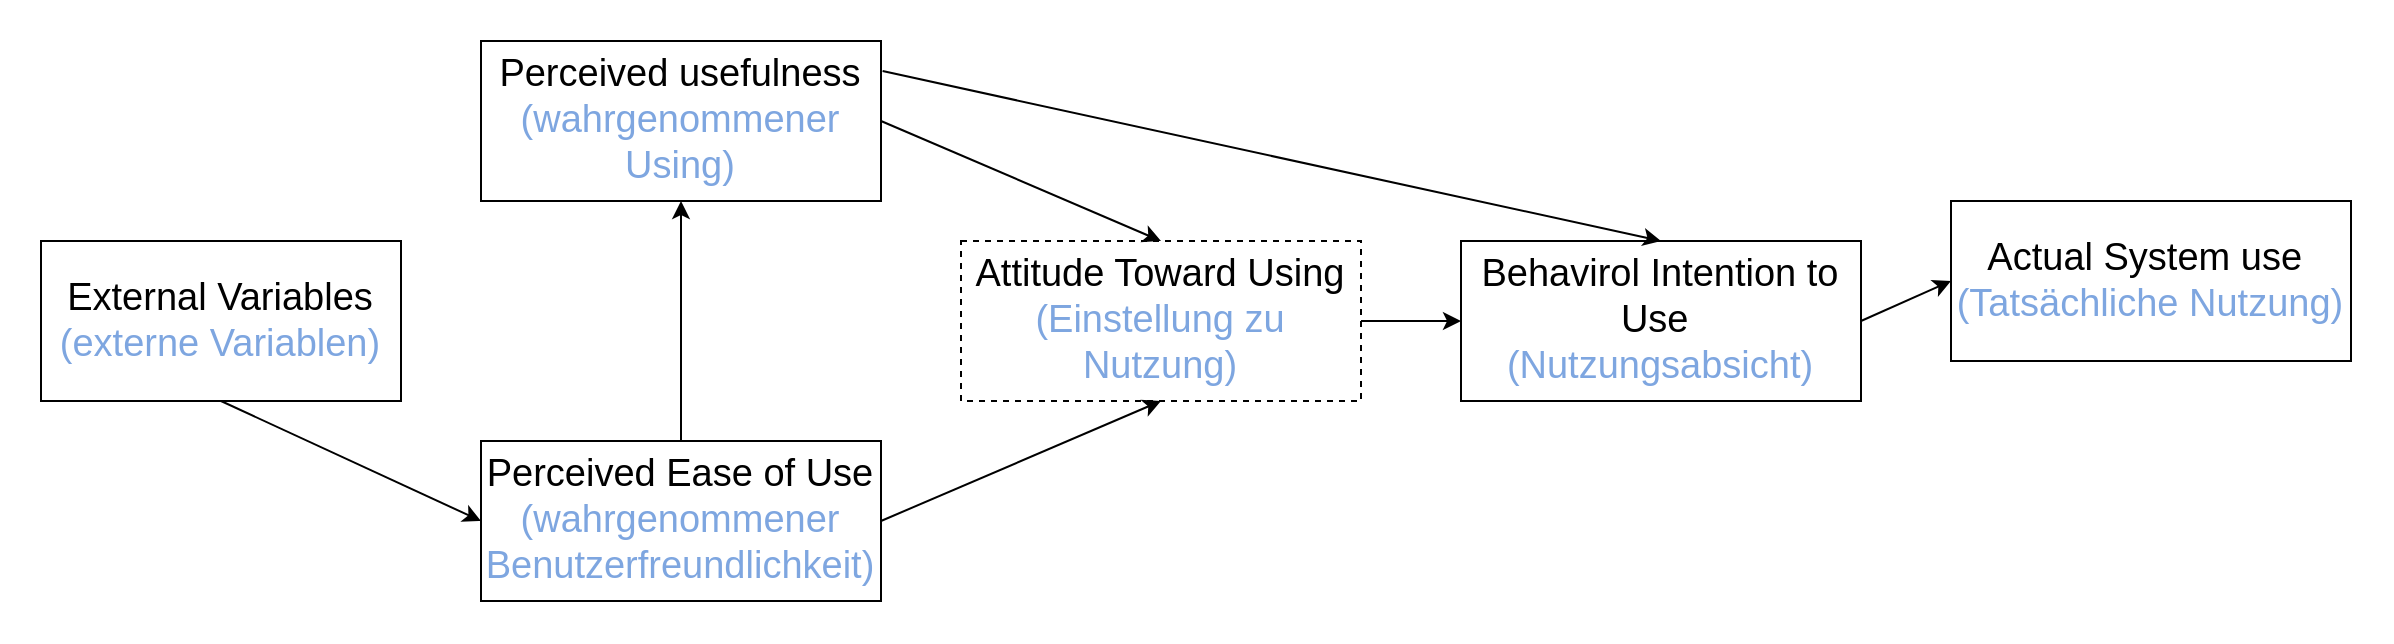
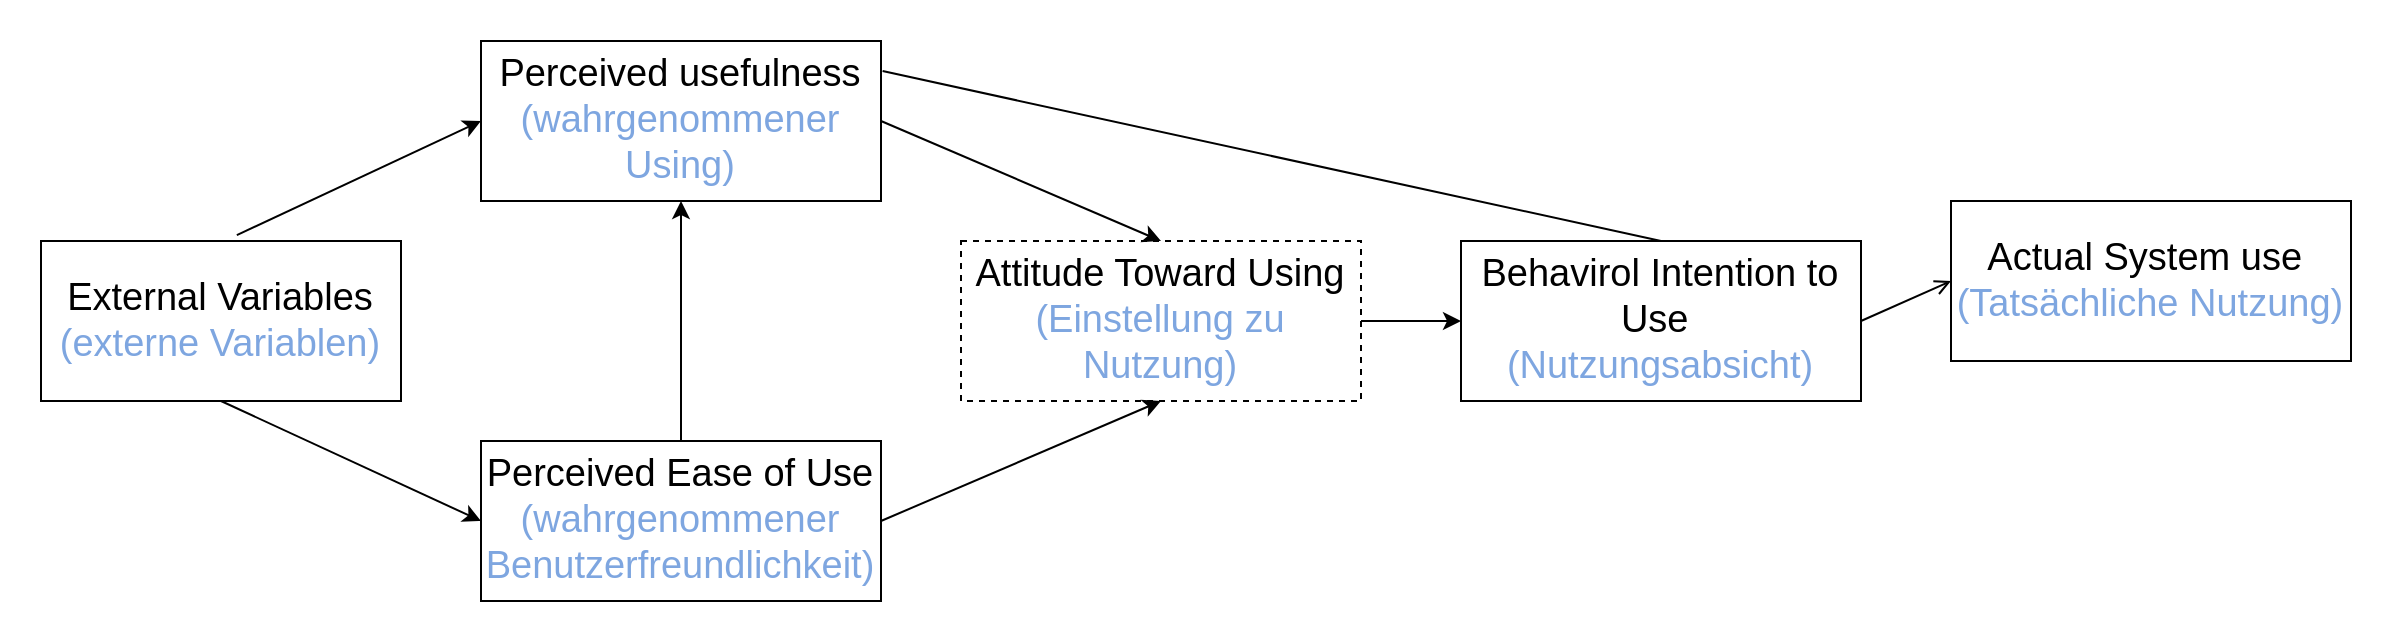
  <mxCell id="0" />
  <mxCell id="1" parent="0" />
  <mxCell id="2" value="&lt;div&gt;&lt;font style=&quot;font-size: 19px;&quot;&gt;External Variables&lt;/font&gt;&lt;/div&gt;&lt;div&gt;&lt;span style=&quot;color: rgb(126, 166, 224);&quot;&gt;&lt;font style=&quot;font-size: 19px;&quot;&gt;(externe Variablen)&lt;/font&gt;&lt;/span&gt;&lt;br&gt;&lt;/div&gt;" style="rounded=0;whiteSpace=wrap;html=1;" vertex="1" parent="1"><mxGeometry x="20" y="120" width="180" height="80" as="geometry" /></mxCell>
  <mxCell id="3" value="&lt;div&gt;&lt;font style=&quot;font-size: 19px;&quot;&gt;Perceived usefulness&lt;/font&gt;&lt;/div&gt;&lt;div&gt;&lt;span style=&quot;color: rgb(126, 166, 224);&quot;&gt;&lt;font style=&quot;font-size: 19px;&quot;&gt;(wahrgenommener Using)&lt;/font&gt;&lt;/span&gt;&lt;br&gt;&lt;/div&gt;" style="rounded=0;whiteSpace=wrap;html=1;" vertex="1" parent="1"><mxGeometry x="240" y="20" width="200" height="80" as="geometry" /></mxCell>
  <mxCell id="4" value="&lt;div&gt;&lt;font style=&quot;font-size: 19px;&quot;&gt;Perceived Ease of Use&lt;/font&gt;&lt;/div&gt;&lt;div&gt;&lt;span style=&quot;color: rgb(126, 166, 224);&quot;&gt;&lt;font style=&quot;font-size: 19px;&quot;&gt;(wahrgenommener Benutzerfreundlichkeit)&lt;/font&gt;&lt;/span&gt;&lt;br&gt;&lt;/div&gt;" style="rounded=0;whiteSpace=wrap;html=1;" vertex="1" parent="1"><mxGeometry x="240" y="220" width="200" height="80" as="geometry" /></mxCell>
  <mxCell id="5" value="&lt;div&gt;&lt;font style=&quot;font-size: 19px;&quot;&gt;Attitude Toward Using&lt;/font&gt;&lt;/div&gt;&lt;div&gt;&lt;font style=&quot;font-size: 19px;&quot;&gt;&lt;span style=&quot;color: rgb(126, 166, 224);&quot;&gt;(Einstellung zu Nutzung&lt;/span&gt;&lt;span style=&quot;color: rgb(126, 166, 224);&quot;&gt;)&lt;/span&gt;&lt;/font&gt;&lt;/div&gt;" style="rounded=0;whiteSpace=wrap;html=1;dashed=1;" vertex="1" parent="1"><mxGeometry x="480" y="120" width="200" height="80" as="geometry" /></mxCell>
  <mxCell id="6" value="&lt;div&gt;&lt;font style=&quot;font-size: 19px;&quot;&gt;Behavirol Intention to Use&amp;nbsp;&lt;/font&gt;&lt;/div&gt;&lt;div&gt;&lt;font style=&quot;font-size: 19px;&quot;&gt;&lt;span style=&quot;color: rgb(126, 166, 224);&quot;&gt;(Nutzungsabsicht&lt;/span&gt;&lt;span style=&quot;color: rgb(126, 166, 224);&quot;&gt;)&lt;/span&gt;&lt;/font&gt;&lt;br&gt;&lt;/div&gt;" style="rounded=0;whiteSpace=wrap;html=1;" vertex="1" parent="1"><mxGeometry x="730" y="120" width="200" height="80" as="geometry" /></mxCell>
  <mxCell id="7" value="&lt;div&gt;&lt;font style=&quot;font-size: 19px;&quot;&gt;Actual System use&amp;nbsp;&lt;/font&gt;&lt;/div&gt;&lt;div&gt;&lt;font style=&quot;font-size: 19px;&quot;&gt;&lt;span style=&quot;color: rgb(126, 166, 224);&quot;&gt;(Tatsächliche Nutzung&lt;/span&gt;&lt;span style=&quot;color: rgb(126, 166, 224);&quot;&gt;)&lt;/span&gt;&lt;/font&gt;&lt;br&gt;&lt;/div&gt;" style="rounded=0;whiteSpace=wrap;html=1;" vertex="1" parent="1"><mxGeometry x="975" y="100" width="200" height="80" as="geometry" /></mxCell>
  <mxCell id="8" value="" style="endArrow=classic;html=1;rounded=0;exitX=0.5;exitY=1;exitDx=0;exitDy=0;entryX=0;entryY=0.5;entryDx=0;entryDy=0;" edge="1" parent="1" source="2" target="4"><mxGeometry width="50" height="50" relative="1" as="geometry"><mxPoint x="0" y="310" as="sourcePoint" /><mxPoint x="50" y="260" as="targetPoint" /></mxGeometry></mxCell>
+ <mxCell id="9" value="" style="endArrow=classic;html=1;rounded=0;entryX=0;entryY=0.5;entryDx=0;entryDy=0;exitX=0.544;exitY=-0.037;exitDx=0;exitDy=0;exitPerimeter=0;" edge="1" parent="1" source="2" target="3"><mxGeometry width="50" height="50" relative="1" as="geometry"><mxPoint x="100" y="120" as="sourcePoint" /><mxPoint x="150" y="70" as="targetPoint" /></mxGeometry></mxCell>
  <mxCell id="10" value="" style="endArrow=classic;html=1;rounded=0;exitX=0.5;exitY=0;exitDx=0;exitDy=0;entryX=0.5;entryY=1;entryDx=0;entryDy=0;" edge="1" parent="1" source="4" target="3"><mxGeometry width="50" height="50" relative="1" as="geometry"><mxPoint x="550" y="100" as="sourcePoint" /><mxPoint x="600" y="50" as="targetPoint" /></mxGeometry></mxCell>
  <mxCell id="11" value="" style="endArrow=classic;html=1;rounded=0;exitX=1;exitY=0.5;exitDx=0;exitDy=0;entryX=0.5;entryY=1;entryDx=0;entryDy=0;" edge="1" parent="1" source="4" target="5"><mxGeometry width="50" height="50" relative="1" as="geometry"><mxPoint x="450" y="290" as="sourcePoint" /><mxPoint x="500" y="240" as="targetPoint" /></mxGeometry></mxCell>
  <mxCell id="12" value="" style="endArrow=classic;html=1;rounded=0;exitX=1;exitY=0.5;exitDx=0;exitDy=0;entryX=0.5;entryY=0;entryDx=0;entryDy=0;" edge="1" parent="1" source="3" target="5"><mxGeometry width="50" height="50" relative="1" as="geometry"><mxPoint x="450" y="270" as="sourcePoint" /><mxPoint x="590" y="210" as="targetPoint" /></mxGeometry></mxCell>
- <mxCell id="13" value="" style="endArrow=classic;html=1;rounded=0;exitX=1.004;exitY=0.188;exitDx=0;exitDy=0;exitPerimeter=0;entryX=0.5;entryY=0;entryDx=0;entryDy=0;" edge="1" parent="1" source="3" target="6"><mxGeometry width="50" height="50" relative="1" as="geometry"><mxPoint x="520" y="60" as="sourcePoint" /><mxPoint x="570" y="10" as="targetPoint" /></mxGeometry></mxCell>
+ <mxCell id="13" value="" style="endArrow=none;html=1;rounded=0;exitX=1.004;exitY=0.188;exitDx=0;exitDy=0;exitPerimeter=0;entryX=0.5;entryY=0;entryDx=0;entryDy=0;" edge="1" parent="1" source="3" target="6"><mxGeometry width="50" height="50" relative="1" as="geometry"><mxPoint x="520" y="60" as="sourcePoint" /><mxPoint x="570" y="10" as="targetPoint" /></mxGeometry></mxCell>
  <mxCell id="14" value="" style="endArrow=classic;html=1;rounded=0;exitX=1;exitY=0.5;exitDx=0;exitDy=0;" edge="1" parent="1" source="5"><mxGeometry width="50" height="50" relative="1" as="geometry"><mxPoint x="740" y="210" as="sourcePoint" /><mxPoint x="730" y="160" as="targetPoint" /></mxGeometry></mxCell>
- <mxCell id="15" value="" style="endArrow=classic;html=1;rounded=0;exitX=1;exitY=0.5;exitDx=0;exitDy=0;entryX=0;entryY=0.5;entryDx=0;entryDy=0;" edge="1" parent="1" source="6" target="7"><mxGeometry width="50" height="50" relative="1" as="geometry"><mxPoint x="980" y="180" as="sourcePoint" /><mxPoint x="1030" y="130" as="targetPoint" /></mxGeometry></mxCell>
+ <mxCell id="15" value="" style="endArrow=open;html=1;rounded=0;exitX=1;exitY=0.5;exitDx=0;exitDy=0;entryX=0;entryY=0.5;entryDx=0;entryDy=0;" edge="1" parent="1" source="6" target="7"><mxGeometry width="50" height="50" relative="1" as="geometry"><mxPoint x="980" y="180" as="sourcePoint" /><mxPoint x="1030" y="130" as="targetPoint" /></mxGeometry></mxCell>
